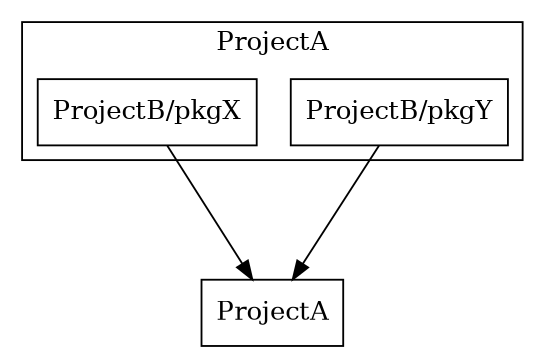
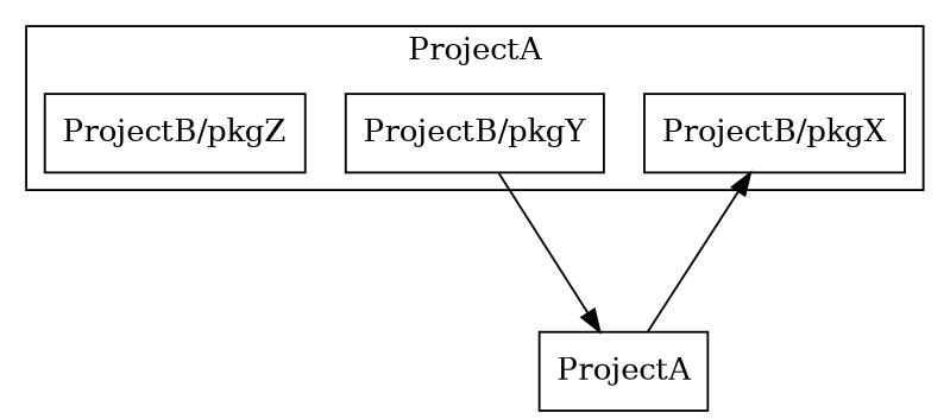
  digraph {
    compound=true
    node [shape=box]
    edge [minlen=2]
    n1 [label="ProjectB/pkgX"]
    n2 [label="ProjectB/pkgY"]
+   n3 [label="ProjectB/pkgZ"]
    n4 [label=ProjectA]
    subgraph cluster_1 {
      label=ProjectA
      n1
      n2
+     n3
    }
-   n1 -> n4
+   n4 -> n1
    n2 -> n4
  }
